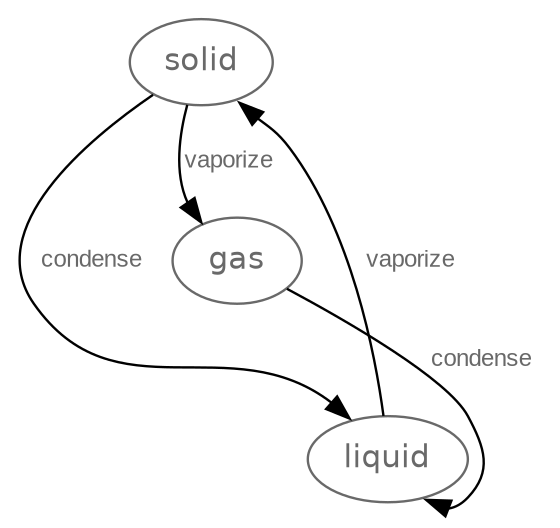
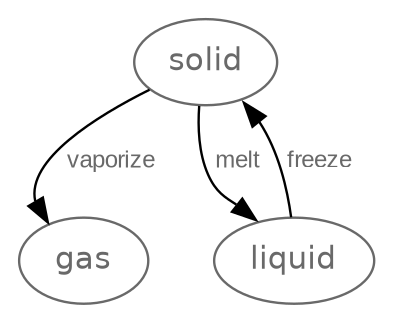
  digraph {
    fontcolor=dimgray
    fontname=Helvetica
    rankdir=TB
    splines=spline
    node [color=dimgray fontcolor=dimgray fontname=Helvetica fontsize=13]
    edge [fontcolor=dimgray fontname=Arial fontsize=10 headport=nw]
    solid
    liquid
    gas
-   solid -> liquid [label=" condense "]
+   solid -> liquid [label=" melt "]
    solid -> gas [label=" vaporize "]
-   liquid -> solid [headport=se label=" vaporize "]
-   gas -> liquid [headport=se label=" condense "]
+   liquid -> solid [headport=se label=" freeze "]
  }
